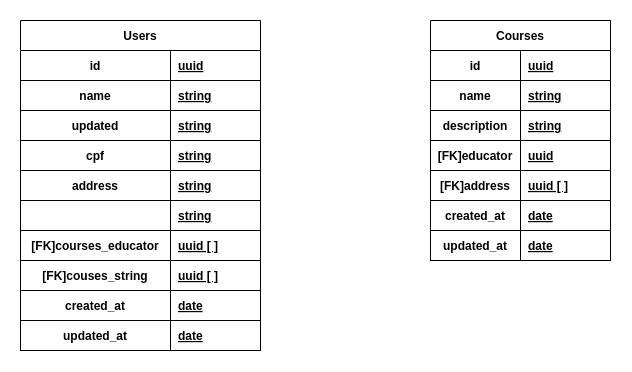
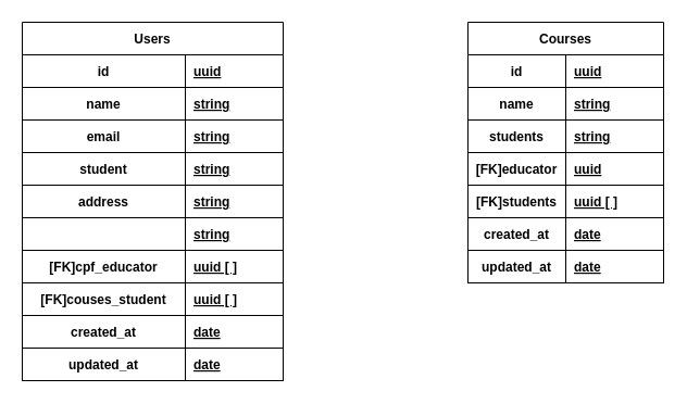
  <mxCell id="0" />
  <mxCell id="1" parent="0" />
  <mxCell id="2" value="Users" style="shape=table;startSize=30;container=1;collapsible=1;childLayout=tableLayout;fixedRows=1;rowLines=0;fontStyle=1;align=center;resizeLast=1;" vertex="1" parent="1"><mxGeometry x="20" y="20" width="240" height="330" as="geometry" /></mxCell>
  <mxCell id="3" value="" style="shape=partialRectangle;collapsible=0;dropTarget=0;pointerEvents=0;fillColor=none;top=0;left=0;bottom=1;right=0;points=[[0,0.5],[1,0.5]];portConstraint=eastwest;" vertex="1" parent="2"><mxGeometry y="30" width="240" height="30" as="geometry" /></mxCell>
  <mxCell id="4" value="id" style="shape=partialRectangle;connectable=0;fillColor=none;top=0;left=0;bottom=0;right=0;fontStyle=1;overflow=hidden;" vertex="1" parent="3"><mxGeometry width="150" height="30" as="geometry" /></mxCell>
  <mxCell id="5" value="uuid" style="shape=partialRectangle;connectable=0;fillColor=none;top=0;left=0;bottom=0;right=0;align=left;spacingLeft=6;fontStyle=5;overflow=hidden;" vertex="1" parent="3"><mxGeometry x="150" width="90" height="30" as="geometry" /></mxCell>
  <mxCell id="6" value="" style="shape=partialRectangle;collapsible=0;dropTarget=0;pointerEvents=0;fillColor=none;top=0;left=0;bottom=1;right=0;points=[[0,0.5],[1,0.5]];portConstraint=eastwest;" vertex="1" parent="2"><mxGeometry y="60" width="240" height="30" as="geometry" /></mxCell>
  <mxCell id="7" value="name" style="shape=partialRectangle;connectable=0;fillColor=none;top=0;left=0;bottom=0;right=0;fontStyle=1;overflow=hidden;" vertex="1" parent="6"><mxGeometry width="150" height="30" as="geometry" /></mxCell>
  <mxCell id="8" value="string" style="shape=partialRectangle;connectable=0;fillColor=none;top=0;left=0;bottom=0;right=0;align=left;spacingLeft=6;fontStyle=5;overflow=hidden;" vertex="1" parent="6"><mxGeometry x="150" width="90" height="30" as="geometry" /></mxCell>
  <mxCell id="9" value="" style="shape=partialRectangle;collapsible=0;dropTarget=0;pointerEvents=0;fillColor=none;top=0;left=0;bottom=1;right=0;points=[[0,0.5],[1,0.5]];portConstraint=eastwest;" vertex="1" parent="2"><mxGeometry y="90" width="240" height="30" as="geometry" /></mxCell>
- <mxCell id="10" value="updated" style="shape=partialRectangle;connectable=0;fillColor=none;top=0;left=0;bottom=0;right=0;fontStyle=1;overflow=hidden;" vertex="1" parent="9"><mxGeometry width="150" height="30" as="geometry" /></mxCell>
+ <mxCell id="10" value="email" style="shape=partialRectangle;connectable=0;fillColor=none;top=0;left=0;bottom=0;right=0;fontStyle=1;overflow=hidden;" vertex="1" parent="9"><mxGeometry width="150" height="30" as="geometry" /></mxCell>
  <mxCell id="11" value="string" style="shape=partialRectangle;connectable=0;fillColor=none;top=0;left=0;bottom=0;right=0;align=left;spacingLeft=6;fontStyle=5;overflow=hidden;" vertex="1" parent="9"><mxGeometry x="150" width="90" height="30" as="geometry" /></mxCell>
  <mxCell id="12" value="" style="shape=partialRectangle;collapsible=0;dropTarget=0;pointerEvents=0;fillColor=none;top=0;left=0;bottom=1;right=0;points=[[0,0.5],[1,0.5]];portConstraint=eastwest;" vertex="1" parent="2"><mxGeometry y="120" width="240" height="30" as="geometry" /></mxCell>
- <mxCell id="13" value="cpf" style="shape=partialRectangle;connectable=0;fillColor=none;top=0;left=0;bottom=0;right=0;fontStyle=1;overflow=hidden;" vertex="1" parent="12"><mxGeometry width="150" height="30" as="geometry" /></mxCell>
+ <mxCell id="13" value="student" style="shape=partialRectangle;connectable=0;fillColor=none;top=0;left=0;bottom=0;right=0;fontStyle=1;overflow=hidden;" vertex="1" parent="12"><mxGeometry width="150" height="30" as="geometry" /></mxCell>
  <mxCell id="14" value="string" style="shape=partialRectangle;connectable=0;fillColor=none;top=0;left=0;bottom=0;right=0;align=left;spacingLeft=6;fontStyle=5;overflow=hidden;" vertex="1" parent="12"><mxGeometry x="150" width="90" height="30" as="geometry" /></mxCell>
  <mxCell id="15" value="" style="shape=partialRectangle;collapsible=0;dropTarget=0;pointerEvents=0;fillColor=none;top=0;left=0;bottom=1;right=0;points=[[0,0.5],[1,0.5]];portConstraint=eastwest;" vertex="1" parent="2"><mxGeometry y="150" width="240" height="30" as="geometry" /></mxCell>
  <mxCell id="16" value="address" style="shape=partialRectangle;connectable=0;fillColor=none;top=0;left=0;bottom=0;right=0;fontStyle=1;overflow=hidden;" vertex="1" parent="15"><mxGeometry width="150" height="30" as="geometry" /></mxCell>
  <mxCell id="17" value="string" style="shape=partialRectangle;connectable=0;fillColor=none;top=0;left=0;bottom=0;right=0;align=left;spacingLeft=6;fontStyle=5;overflow=hidden;" vertex="1" parent="15"><mxGeometry x="150" width="90" height="30" as="geometry" /></mxCell>
  <mxCell id="18" value="" style="shape=partialRectangle;collapsible=0;dropTarget=0;pointerEvents=0;fillColor=none;top=0;left=0;bottom=1;right=0;points=[[0,0.5],[1,0.5]];portConstraint=eastwest;" vertex="1" parent="2"><mxGeometry y="180" width="240" height="30" as="geometry" /></mxCell>
  <mxCell id="19" value="string" style="shape=partialRectangle;connectable=0;fillColor=none;top=0;left=0;bottom=0;right=0;align=left;spacingLeft=6;fontStyle=5;overflow=hidden;" vertex="1" parent="18"><mxGeometry x="150" width="90" height="30" as="geometry" /></mxCell>
  <mxCell id="20" value="" style="shape=partialRectangle;collapsible=0;dropTarget=0;pointerEvents=0;fillColor=none;top=0;left=0;bottom=1;right=0;points=[[0,0.5],[1,0.5]];portConstraint=eastwest;" vertex="1" parent="2"><mxGeometry y="210" width="240" height="30" as="geometry" /></mxCell>
- <mxCell id="21" value="[FK]courses_educator" style="shape=partialRectangle;connectable=0;fillColor=none;top=0;left=0;bottom=0;right=0;fontStyle=1;overflow=hidden;" vertex="1" parent="20"><mxGeometry width="150" height="30" as="geometry" /></mxCell>
+ <mxCell id="21" value="[FK]cpf_educator" style="shape=partialRectangle;connectable=0;fillColor=none;top=0;left=0;bottom=0;right=0;fontStyle=1;overflow=hidden;" vertex="1" parent="20"><mxGeometry width="150" height="30" as="geometry" /></mxCell>
  <mxCell id="22" value="uuid [ ]" style="shape=partialRectangle;connectable=0;fillColor=none;top=0;left=0;bottom=0;right=0;align=left;spacingLeft=6;fontStyle=5;overflow=hidden;" vertex="1" parent="20"><mxGeometry x="150" width="90" height="30" as="geometry" /></mxCell>
  <mxCell id="23" value="" style="shape=partialRectangle;collapsible=0;dropTarget=0;pointerEvents=0;fillColor=none;top=0;left=0;bottom=1;right=0;points=[[0,0.5],[1,0.5]];portConstraint=eastwest;" vertex="1" parent="2"><mxGeometry y="240" width="240" height="30" as="geometry" /></mxCell>
- <mxCell id="24" value="[FK]couses_string" style="shape=partialRectangle;connectable=0;fillColor=none;top=0;left=0;bottom=0;right=0;fontStyle=1;overflow=hidden;" vertex="1" parent="23"><mxGeometry width="150" height="30" as="geometry" /></mxCell>
+ <mxCell id="24" value="[FK]couses_student" style="shape=partialRectangle;connectable=0;fillColor=none;top=0;left=0;bottom=0;right=0;fontStyle=1;overflow=hidden;" vertex="1" parent="23"><mxGeometry width="150" height="30" as="geometry" /></mxCell>
  <mxCell id="25" value="uuid [ ]" style="shape=partialRectangle;connectable=0;fillColor=none;top=0;left=0;bottom=0;right=0;align=left;spacingLeft=6;fontStyle=5;overflow=hidden;" vertex="1" parent="23"><mxGeometry x="150" width="90" height="30" as="geometry" /></mxCell>
  <mxCell id="26" value="" style="shape=partialRectangle;collapsible=0;dropTarget=0;pointerEvents=0;fillColor=none;top=0;left=0;bottom=1;right=0;points=[[0,0.5],[1,0.5]];portConstraint=eastwest;" vertex="1" parent="2"><mxGeometry y="270" width="240" height="30" as="geometry" /></mxCell>
  <mxCell id="27" value="created_at" style="shape=partialRectangle;connectable=0;fillColor=none;top=0;left=0;bottom=0;right=0;fontStyle=1;overflow=hidden;" vertex="1" parent="26"><mxGeometry width="150" height="30" as="geometry" /></mxCell>
  <mxCell id="28" value="date" style="shape=partialRectangle;connectable=0;fillColor=none;top=0;left=0;bottom=0;right=0;align=left;spacingLeft=6;fontStyle=5;overflow=hidden;" vertex="1" parent="26"><mxGeometry x="150" width="90" height="30" as="geometry" /></mxCell>
  <mxCell id="29" value="" style="shape=partialRectangle;collapsible=0;dropTarget=0;pointerEvents=0;fillColor=none;top=0;left=0;bottom=1;right=0;points=[[0,0.5],[1,0.5]];portConstraint=eastwest;" vertex="1" parent="2"><mxGeometry y="300" width="240" height="30" as="geometry" /></mxCell>
  <mxCell id="30" value="updated_at" style="shape=partialRectangle;connectable=0;fillColor=none;top=0;left=0;bottom=0;right=0;fontStyle=1;overflow=hidden;" vertex="1" parent="29"><mxGeometry width="150" height="30" as="geometry" /></mxCell>
  <mxCell id="31" value="date" style="shape=partialRectangle;connectable=0;fillColor=none;top=0;left=0;bottom=0;right=0;align=left;spacingLeft=6;fontStyle=5;overflow=hidden;" vertex="1" parent="29"><mxGeometry x="150" width="90" height="30" as="geometry" /></mxCell>
  <mxCell id="32" value="Courses" style="shape=table;startSize=30;container=1;collapsible=1;childLayout=tableLayout;fixedRows=1;rowLines=0;fontStyle=1;align=center;resizeLast=1;" vertex="1" parent="1"><mxGeometry x="430" y="20" width="180" height="240" as="geometry" /></mxCell>
  <mxCell id="33" value="" style="shape=partialRectangle;collapsible=0;dropTarget=0;pointerEvents=0;fillColor=none;top=0;left=0;bottom=1;right=0;points=[[0,0.5],[1,0.5]];portConstraint=eastwest;" vertex="1" parent="32"><mxGeometry y="30" width="180" height="30" as="geometry" /></mxCell>
  <mxCell id="34" value="id" style="shape=partialRectangle;connectable=0;fillColor=none;top=0;left=0;bottom=0;right=0;fontStyle=1;overflow=hidden;" vertex="1" parent="33"><mxGeometry width="90" height="30" as="geometry" /></mxCell>
  <mxCell id="35" value="uuid" style="shape=partialRectangle;connectable=0;fillColor=none;top=0;left=0;bottom=0;right=0;align=left;spacingLeft=6;fontStyle=5;overflow=hidden;" vertex="1" parent="33"><mxGeometry x="90" width="90" height="30" as="geometry" /></mxCell>
  <mxCell id="36" value="" style="shape=partialRectangle;collapsible=0;dropTarget=0;pointerEvents=0;fillColor=none;top=0;left=0;bottom=1;right=0;points=[[0,0.5],[1,0.5]];portConstraint=eastwest;" vertex="1" parent="32"><mxGeometry y="60" width="180" height="30" as="geometry" /></mxCell>
  <mxCell id="37" value="name" style="shape=partialRectangle;connectable=0;fillColor=none;top=0;left=0;bottom=0;right=0;fontStyle=1;overflow=hidden;" vertex="1" parent="36"><mxGeometry width="90" height="30" as="geometry" /></mxCell>
  <mxCell id="38" value="string" style="shape=partialRectangle;connectable=0;fillColor=none;top=0;left=0;bottom=0;right=0;align=left;spacingLeft=6;fontStyle=5;overflow=hidden;" vertex="1" parent="36"><mxGeometry x="90" width="90" height="30" as="geometry" /></mxCell>
  <mxCell id="39" value="" style="shape=partialRectangle;collapsible=0;dropTarget=0;pointerEvents=0;fillColor=none;top=0;left=0;bottom=1;right=0;points=[[0,0.5],[1,0.5]];portConstraint=eastwest;" vertex="1" parent="32"><mxGeometry y="90" width="180" height="30" as="geometry" /></mxCell>
- <mxCell id="40" value="description" style="shape=partialRectangle;connectable=0;fillColor=none;top=0;left=0;bottom=0;right=0;fontStyle=1;overflow=hidden;" vertex="1" parent="39"><mxGeometry width="90" height="30" as="geometry" /></mxCell>
+ <mxCell id="40" value="students" style="shape=partialRectangle;connectable=0;fillColor=none;top=0;left=0;bottom=0;right=0;fontStyle=1;overflow=hidden;" vertex="1" parent="39"><mxGeometry width="90" height="30" as="geometry" /></mxCell>
  <mxCell id="41" value="string" style="shape=partialRectangle;connectable=0;fillColor=none;top=0;left=0;bottom=0;right=0;align=left;spacingLeft=6;fontStyle=5;overflow=hidden;" vertex="1" parent="39"><mxGeometry x="90" width="90" height="30" as="geometry" /></mxCell>
  <mxCell id="42" value="" style="shape=partialRectangle;collapsible=0;dropTarget=0;pointerEvents=0;fillColor=none;top=0;left=0;bottom=1;right=0;points=[[0,0.5],[1,0.5]];portConstraint=eastwest;" vertex="1" parent="32"><mxGeometry y="120" width="180" height="30" as="geometry" /></mxCell>
  <mxCell id="43" value="[FK]educator" style="shape=partialRectangle;connectable=0;fillColor=none;top=0;left=0;bottom=0;right=0;fontStyle=1;overflow=hidden;" vertex="1" parent="42"><mxGeometry width="90" height="30" as="geometry" /></mxCell>
  <mxCell id="44" value="uuid" style="shape=partialRectangle;connectable=0;fillColor=none;top=0;left=0;bottom=0;right=0;align=left;spacingLeft=6;fontStyle=5;overflow=hidden;" vertex="1" parent="42"><mxGeometry x="90" width="90" height="30" as="geometry" /></mxCell>
  <mxCell id="45" value="" style="shape=partialRectangle;collapsible=0;dropTarget=0;pointerEvents=0;fillColor=none;top=0;left=0;bottom=1;right=0;points=[[0,0.5],[1,0.5]];portConstraint=eastwest;" vertex="1" parent="32"><mxGeometry y="150" width="180" height="30" as="geometry" /></mxCell>
- <mxCell id="46" value="[FK]address" style="shape=partialRectangle;connectable=0;fillColor=none;top=0;left=0;bottom=0;right=0;fontStyle=1;overflow=hidden;" vertex="1" parent="45"><mxGeometry width="90" height="30" as="geometry" /></mxCell>
+ <mxCell id="46" value="[FK]students" style="shape=partialRectangle;connectable=0;fillColor=none;top=0;left=0;bottom=0;right=0;fontStyle=1;overflow=hidden;" vertex="1" parent="45"><mxGeometry width="90" height="30" as="geometry" /></mxCell>
  <mxCell id="47" value="uuid [ ]" style="shape=partialRectangle;connectable=0;fillColor=none;top=0;left=0;bottom=0;right=0;align=left;spacingLeft=6;fontStyle=5;overflow=hidden;" vertex="1" parent="45"><mxGeometry x="90" width="90" height="30" as="geometry" /></mxCell>
  <mxCell id="48" value="" style="shape=partialRectangle;collapsible=0;dropTarget=0;pointerEvents=0;fillColor=none;top=0;left=0;bottom=1;right=0;points=[[0,0.5],[1,0.5]];portConstraint=eastwest;" vertex="1" parent="32"><mxGeometry y="180" width="180" height="30" as="geometry" /></mxCell>
  <mxCell id="49" value="created_at" style="shape=partialRectangle;connectable=0;fillColor=none;top=0;left=0;bottom=0;right=0;fontStyle=1;overflow=hidden;" vertex="1" parent="48"><mxGeometry width="90" height="30" as="geometry" /></mxCell>
  <mxCell id="50" value="date" style="shape=partialRectangle;connectable=0;fillColor=none;top=0;left=0;bottom=0;right=0;align=left;spacingLeft=6;fontStyle=5;overflow=hidden;" vertex="1" parent="48"><mxGeometry x="90" width="90" height="30" as="geometry" /></mxCell>
  <mxCell id="51" value="" style="shape=partialRectangle;collapsible=0;dropTarget=0;pointerEvents=0;fillColor=none;top=0;left=0;bottom=1;right=0;points=[[0,0.5],[1,0.5]];portConstraint=eastwest;" vertex="1" parent="32"><mxGeometry y="210" width="180" height="30" as="geometry" /></mxCell>
  <mxCell id="52" value="updated_at" style="shape=partialRectangle;connectable=0;fillColor=none;top=0;left=0;bottom=0;right=0;fontStyle=1;overflow=hidden;" vertex="1" parent="51"><mxGeometry width="90" height="30" as="geometry" /></mxCell>
  <mxCell id="53" value="date" style="shape=partialRectangle;connectable=0;fillColor=none;top=0;left=0;bottom=0;right=0;align=left;spacingLeft=6;fontStyle=5;overflow=hidden;" vertex="1" parent="51"><mxGeometry x="90" width="90" height="30" as="geometry" /></mxCell>
